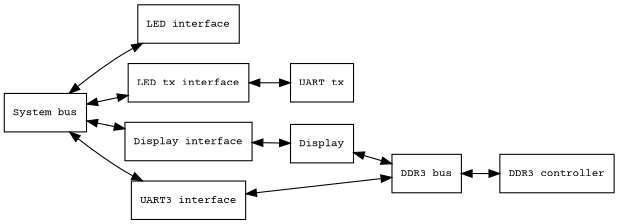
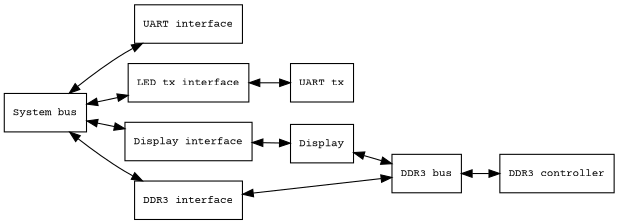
  digraph {
    compound=true
    fontname="Courier Prime"
    fontsize=10
    rankdir=LR
    node [fontname="Courier Prime" fontsize=10 shape=record]
    edge [dir=both fontname="Courier Prime"]
-   n1 [label="LED interface"]
+   n1 [label="UART interface"]
    n2 [label="LED tx interface"]
    n3 [label="Display interface"]
-   n4 [label="UART3 interface"]
+   n4 [label="DDR3 interface"]
    n5 [label="UART tx"]
    n6 [label=Display]
    n7 [label="DDR3 controller"]
    n8 [label="DDR3 bus"]
    n9 [label="System bus"]
    subgraph sub_1 {
      rank=same
      n1
      n2
      n3
      n4
    }
    subgraph sub_2 {
      rank=same
      n5
      n6
    }
    subgraph sub_3 {
      rank=same
      n7
    }
    n2 -> n5
    n3 -> n6
    n4 -> n8
    n6 -> n8
    n8 -> n7
    n9 -> n1
    n9 -> n2
    n9 -> n3
    n9 -> n4
  }
